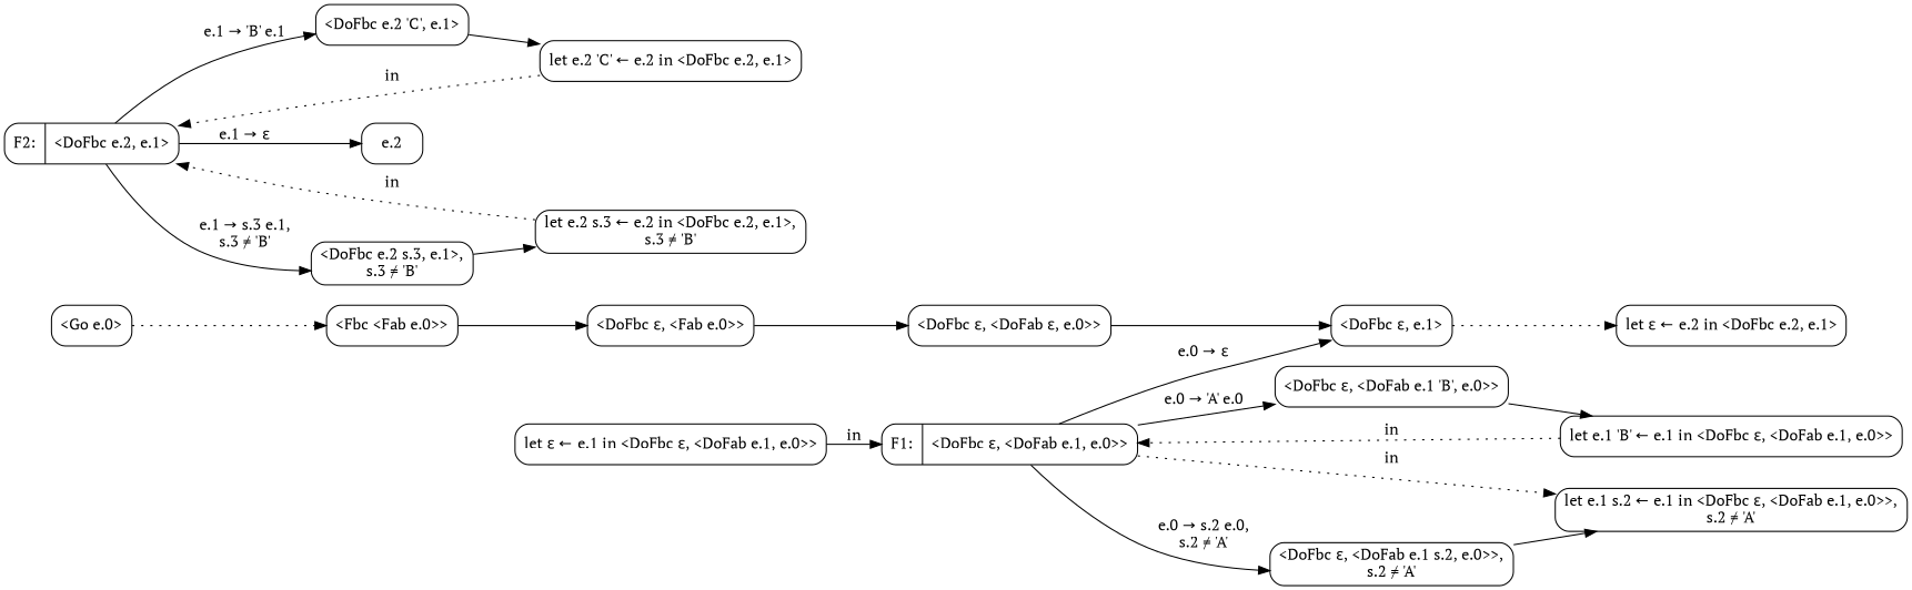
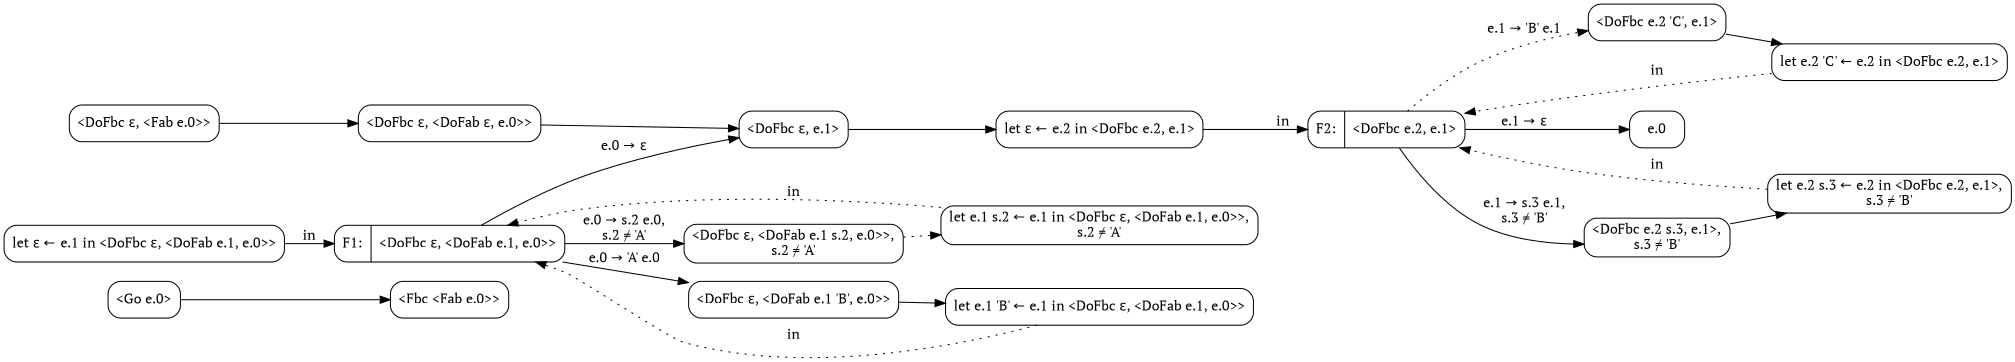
  digraph {
    fontname="PT Serif"
    rankdir=LR
    node [fontname="PT Serif" shape=box style=rounded]
    edge [fontname="PT Serif"]
    n1 [label="<Go e.0>"]
    n2 [label="<Fbc <Fab e.0>>"]
    n3 [label="<DoFbc ε, <Fab e.0>>"]
    n4 [label="<DoFbc ε, <DoFab ε, e.0>>"]
    n5 [label="<DoFbc ε, e.1>"]
    n6 [label="let ε ← e.1 in <DoFbc ε, <DoFab e.1, e.0>>"]
    n7 [label="{F1:|\<DoFbc ε, \<DoFab e.1, e.0\>\>}" shape=record]
    n8 [label="<DoFbc ε, <DoFab e.1 'B', e.0>>"]
    n9 [label="<DoFbc ε, <DoFab e.1 s.2, e.0>>,\ns.2 ≠ 'A'"]
    n10 [label="let e.1 'B' ← e.1 in <DoFbc ε, <DoFab e.1, e.0>>"]
    n11 [label="let e.1 s.2 ← e.1 in <DoFbc ε, <DoFab e.1, e.0>>,\ns.2 ≠ 'A'"]
    n12 [label="let ε ← e.2 in <DoFbc e.2, e.1>"]
    n13 [label="{F2:|\<DoFbc e.2, e.1\>}" shape=record]
    n14 [label="<DoFbc e.2 'C', e.1>"]
    n15 [label="<DoFbc e.2 s.3, e.1>,\ns.3 ≠ 'B'"]
-   n16 [label="e.2"]
+   n16 [label="e.0"]
    n17 [label="let e.2 'C' ← e.2 in <DoFbc e.2, e.1>"]
    n18 [label="let e.2 s.3 ← e.2 in <DoFbc e.2, e.1>,\ns.3 ≠ 'B'"]
-   n1 -> n2 [style=dotted]
-   n2 -> n3
+   n1 -> n2
    n3 -> n4
    n4 -> n5
-   n5 -> n12 [style=dotted]
+   n5 -> n12
    n6 -> n7 [label=in]
    n7 -> n5 [label="e.0 → ε"]
    n7 -> n8 [label="e.0 → 'A' e.0"]
    n7 -> n9 [label="e.0 → s.2 e.0,\ns.2 ≠ 'A'"]
    n8 -> n10
-   n9 -> n11
+   n9 -> n11 [style=dotted]
    n10 -> n7 [label=in style=dotted]
-   n7 -> n11 [label=in style=dotted]
-   n13 -> n14 [label="e.1 → 'B' e.1"]
+   n11 -> n7 [label=in style=dotted]
+   n12 -> n13 [label=in]
+   n13 -> n14 [label="e.1 → 'B' e.1" style=dotted]
    n13 -> n15 [label="e.1 → s.3 e.1,\ns.3 ≠ 'B'"]
    n13 -> n16 [label="e.1 → ε"]
    n14 -> n17
    n15 -> n18
    n17 -> n13 [label=in style=dotted]
    n18 -> n13 [label=in style=dotted]
  }
